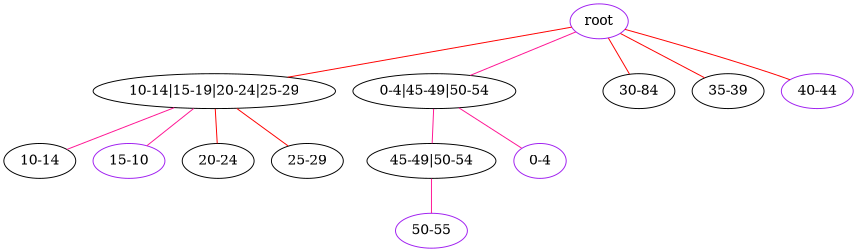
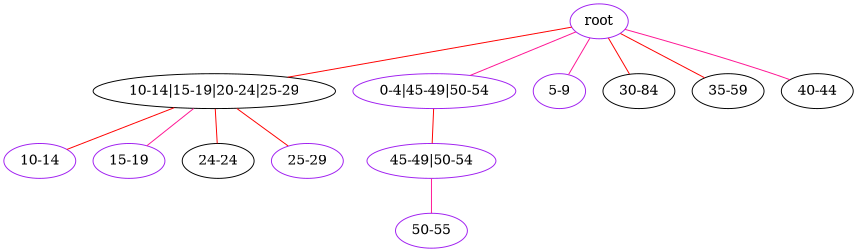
  graph {
    node [color=black]
    edge [color=red]
    root [color=purple]
    "10-14|15-19|20-24|25-29"
-   "0-4|45-49|50-54"
+   "0-4|45-49|50-54" [color=purple]
+   "5-9" [color=purple]
    n5 [label="30-84"]
-   "35-39"
-   "40-44" [color=purple]
-   "10-14"
-   "15-19" [color=purple label="15-10"]
-   "20-24"
-   "25-29"
-   "45-49|50-54"
-   "0-4" [color=purple]
+   "35-39" [label="35-59"]
+   "40-44"
+   "10-14" [color=purple]
+   "15-19" [color=purple]
+   "20-24" [label="24-24"]
+   "25-29" [color=purple]
+   "45-49|50-54" [color=purple]
    n14 [color=purple label="50-55"]
    root -- "10-14|15-19|20-24|25-29"
    root -- "0-4|45-49|50-54" [color=deeppink]
+   root -- "5-9" [color=deeppink]
    root -- n5
    root -- "35-39"
-   root -- "40-44"
-   "10-14|15-19|20-24|25-29" -- "10-14" [color=deeppink]
+   root -- "40-44" [color=deeppink]
+   "10-14|15-19|20-24|25-29" -- "10-14"
    "10-14|15-19|20-24|25-29" -- "15-19" [color=deeppink]
    "10-14|15-19|20-24|25-29" -- "20-24"
    "10-14|15-19|20-24|25-29" -- "25-29"
-   "0-4|45-49|50-54" -- "45-49|50-54" [color=deeppink]
-   "0-4|45-49|50-54" -- "0-4" [color=deeppink]
+   "0-4|45-49|50-54" -- "45-49|50-54"
    "45-49|50-54" -- n14 [color=deeppink]
  }
